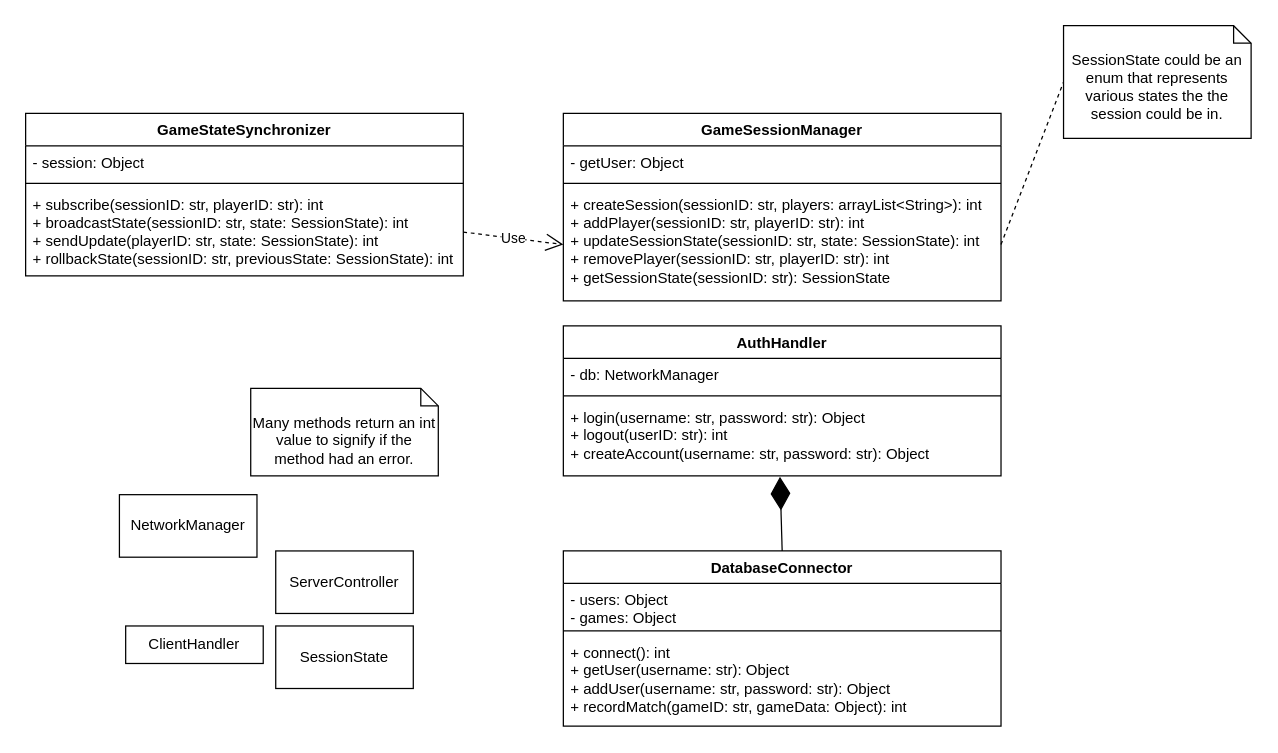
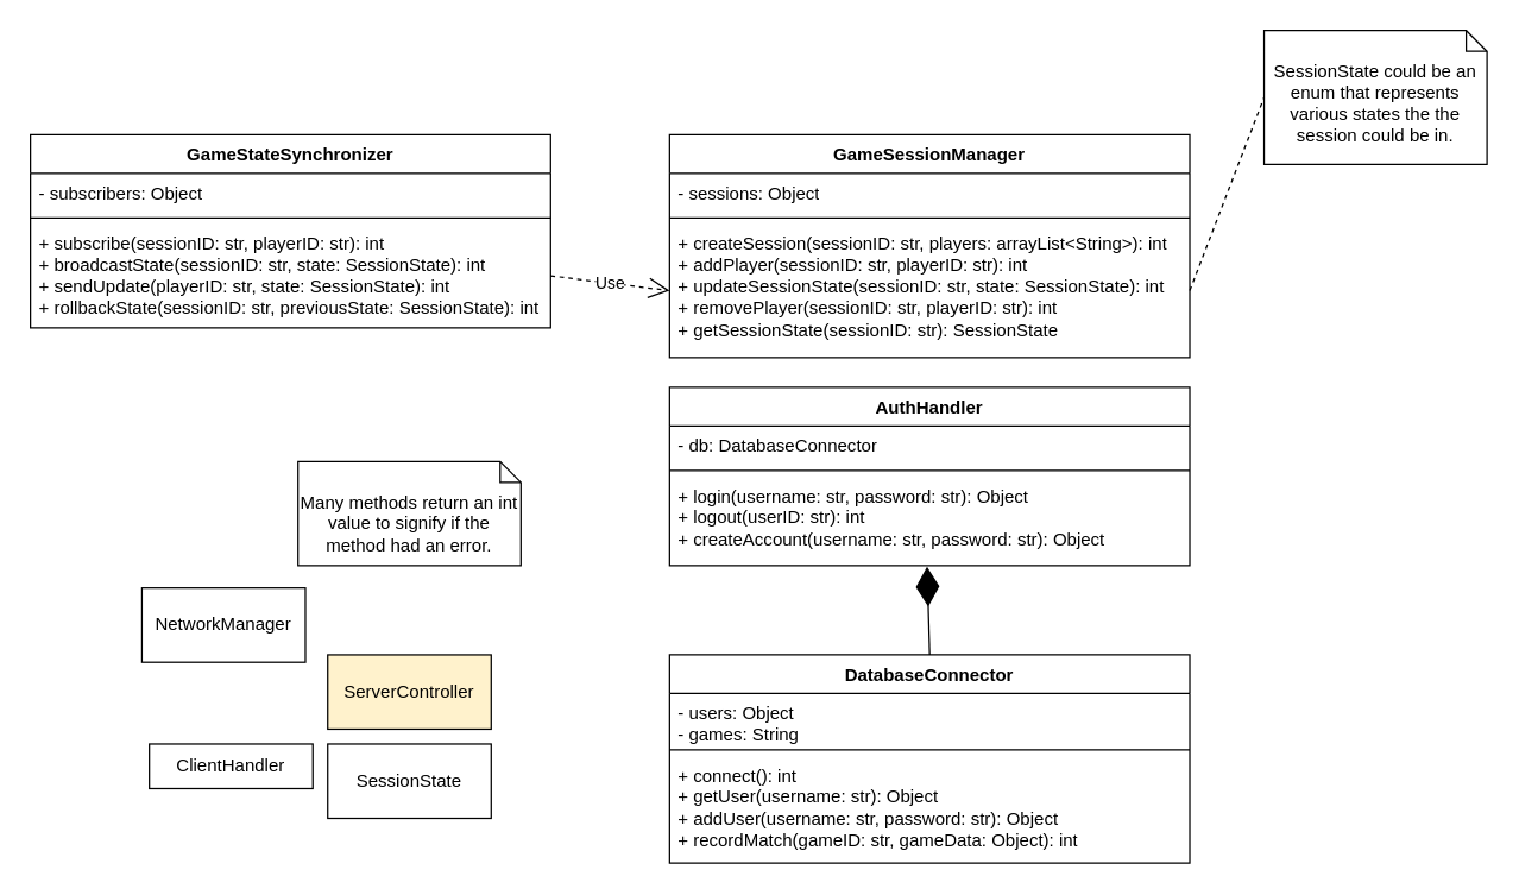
  <mxCell id="0" />
  <mxCell id="1" parent="0" />
  <mxCell id="2" value="NetworkManager" style="html=1;whiteSpace=wrap;" vertex="1" parent="1"><mxGeometry x="95" y="395" width="110" height="50" as="geometry" /></mxCell>
  <mxCell id="3" value="ClientHandler" style="html=1;whiteSpace=wrap;" vertex="1" parent="1"><mxGeometry x="100" y="500" width="110" height="30" as="geometry" /></mxCell>
- <mxCell id="4" value="ServerController" style="html=1;whiteSpace=wrap;" vertex="1" parent="1"><mxGeometry x="220" y="440" width="110" height="50" as="geometry" /></mxCell>
+ <mxCell id="4" value="ServerController" style="html=1;whiteSpace=wrap;fillColor=#fff2cc;" vertex="1" parent="1"><mxGeometry x="220" y="440" width="110" height="50" as="geometry" /></mxCell>
  <mxCell id="5" value="SessionState" style="html=1;whiteSpace=wrap;" vertex="1" parent="1"><mxGeometry x="220" y="500" width="110" height="50" as="geometry" /></mxCell>
  <mxCell id="6" value="GameSessionManager" style="swimlane;fontStyle=1;align=center;verticalAlign=top;childLayout=stackLayout;horizontal=1;startSize=26;horizontalStack=0;resizeParent=1;resizeParentMax=0;resizeLast=0;collapsible=1;marginBottom=0;whiteSpace=wrap;html=1;" vertex="1" parent="1"><mxGeometry x="450" y="90" width="350" height="150" as="geometry" /></mxCell>
- <mxCell id="7" value="- getUser: Object" style="text;strokeColor=none;fillColor=none;align=left;verticalAlign=top;spacingLeft=4;spacingRight=4;overflow=hidden;rotatable=0;points=[[0,0.5],[1,0.5]];portConstraint=eastwest;whiteSpace=wrap;html=1;" vertex="1" parent="6"><mxGeometry y="26" width="350" height="26" as="geometry" /></mxCell>
+ <mxCell id="7" value="- sessions: Object" style="text;strokeColor=none;fillColor=none;align=left;verticalAlign=top;spacingLeft=4;spacingRight=4;overflow=hidden;rotatable=0;points=[[0,0.5],[1,0.5]];portConstraint=eastwest;whiteSpace=wrap;html=1;" vertex="1" parent="6"><mxGeometry y="26" width="350" height="26" as="geometry" /></mxCell>
  <mxCell id="8" value="" style="line;strokeWidth=1;fillColor=none;align=left;verticalAlign=middle;spacingTop=-1;spacingLeft=3;spacingRight=3;rotatable=0;labelPosition=right;points=[];portConstraint=eastwest;strokeColor=inherit;" vertex="1" parent="6"><mxGeometry y="52" width="350" height="8" as="geometry" /></mxCell>
  <mxCell id="9" value="&lt;div&gt;+ createSession(sessionID: str, players: arrayList&amp;lt;String&amp;gt;): int&lt;/div&gt;&lt;div&gt;+ addPlayer(sessionID: str, playerID: str): int&lt;/div&gt;&lt;div&gt;+ updateSessionState(sessionID: str, state: SessionState): int&lt;/div&gt;&lt;div&gt;+ removePlayer(sessionID: str, playerID: str): int&lt;/div&gt;&lt;div&gt;+ getSessionState(sessionID: str): SessionState&lt;/div&gt;" style="text;strokeColor=none;fillColor=none;align=left;verticalAlign=top;spacingLeft=4;spacingRight=4;overflow=hidden;rotatable=0;points=[[0,0.5],[1,0.5]];portConstraint=eastwest;whiteSpace=wrap;html=1;" vertex="1" parent="6"><mxGeometry y="60" width="350" height="90" as="geometry" /></mxCell>
  <mxCell id="10" value="GameStateSynchronizer" style="swimlane;fontStyle=1;align=center;verticalAlign=top;childLayout=stackLayout;horizontal=1;startSize=26;horizontalStack=0;resizeParent=1;resizeParentMax=0;resizeLast=0;collapsible=1;marginBottom=0;whiteSpace=wrap;html=1;" vertex="1" parent="1"><mxGeometry x="20" y="90" width="350" height="130" as="geometry" /></mxCell>
- <mxCell id="11" value="- session: Object" style="text;strokeColor=none;fillColor=none;align=left;verticalAlign=top;spacingLeft=4;spacingRight=4;overflow=hidden;rotatable=0;points=[[0,0.5],[1,0.5]];portConstraint=eastwest;whiteSpace=wrap;html=1;" vertex="1" parent="10"><mxGeometry y="26" width="350" height="26" as="geometry" /></mxCell>
+ <mxCell id="11" value="- subscribers: Object" style="text;strokeColor=none;fillColor=none;align=left;verticalAlign=top;spacingLeft=4;spacingRight=4;overflow=hidden;rotatable=0;points=[[0,0.5],[1,0.5]];portConstraint=eastwest;whiteSpace=wrap;html=1;" vertex="1" parent="10"><mxGeometry y="26" width="350" height="26" as="geometry" /></mxCell>
  <mxCell id="12" value="" style="line;strokeWidth=1;fillColor=none;align=left;verticalAlign=middle;spacingTop=-1;spacingLeft=3;spacingRight=3;rotatable=0;labelPosition=right;points=[];portConstraint=eastwest;strokeColor=inherit;" vertex="1" parent="10"><mxGeometry y="52" width="350" height="8" as="geometry" /></mxCell>
  <mxCell id="13" value="&lt;div&gt;+ subscribe(sessionID: str, playerID: str): int&lt;/div&gt;&lt;div&gt;+ broadcastState(sessionID: str, state: SessionState): int&lt;/div&gt;&lt;div&gt;+ sendUpdate(playerID: str, state: SessionState): int&lt;/div&gt;&lt;div&gt;+ rollbackState(sessionID: str, previousState: SessionState): int&lt;/div&gt;" style="text;strokeColor=none;fillColor=none;align=left;verticalAlign=top;spacingLeft=4;spacingRight=4;overflow=hidden;rotatable=0;points=[[0,0.5],[1,0.5]];portConstraint=eastwest;whiteSpace=wrap;html=1;" vertex="1" parent="10"><mxGeometry y="60" width="350" height="70" as="geometry" /></mxCell>
  <mxCell id="14" value="AuthHandler" style="swimlane;fontStyle=1;align=center;verticalAlign=top;childLayout=stackLayout;horizontal=1;startSize=26;horizontalStack=0;resizeParent=1;resizeParentMax=0;resizeLast=0;collapsible=1;marginBottom=0;whiteSpace=wrap;html=1;" vertex="1" parent="1"><mxGeometry x="450" y="260" width="350" height="120" as="geometry" /></mxCell>
- <mxCell id="15" value="- db: NetworkManager" style="text;strokeColor=none;fillColor=none;align=left;verticalAlign=top;spacingLeft=4;spacingRight=4;overflow=hidden;rotatable=0;points=[[0,0.5],[1,0.5]];portConstraint=eastwest;whiteSpace=wrap;html=1;" vertex="1" parent="14"><mxGeometry y="26" width="350" height="26" as="geometry" /></mxCell>
+ <mxCell id="15" value="- db: DatabaseConnector" style="text;strokeColor=none;fillColor=none;align=left;verticalAlign=top;spacingLeft=4;spacingRight=4;overflow=hidden;rotatable=0;points=[[0,0.5],[1,0.5]];portConstraint=eastwest;whiteSpace=wrap;html=1;" vertex="1" parent="14"><mxGeometry y="26" width="350" height="26" as="geometry" /></mxCell>
  <mxCell id="16" value="" style="line;strokeWidth=1;fillColor=none;align=left;verticalAlign=middle;spacingTop=-1;spacingLeft=3;spacingRight=3;rotatable=0;labelPosition=right;points=[];portConstraint=eastwest;strokeColor=inherit;" vertex="1" parent="14"><mxGeometry y="52" width="350" height="8" as="geometry" /></mxCell>
  <mxCell id="17" value="&lt;div&gt;+ login(username: str, password: str): Object&lt;/div&gt;&lt;div&gt;+ logout(userID: str): int&lt;/div&gt;&lt;div&gt;+ createAccount(username: str, password: str): Object&lt;/div&gt;" style="text;strokeColor=none;fillColor=none;align=left;verticalAlign=top;spacingLeft=4;spacingRight=4;overflow=hidden;rotatable=0;points=[[0,0.5],[1,0.5]];portConstraint=eastwest;whiteSpace=wrap;html=1;" vertex="1" parent="14"><mxGeometry y="60" width="350" height="60" as="geometry" /></mxCell>
  <mxCell id="18" value="DatabaseConnector" style="swimlane;fontStyle=1;align=center;verticalAlign=top;childLayout=stackLayout;horizontal=1;startSize=26;horizontalStack=0;resizeParent=1;resizeParentMax=0;resizeLast=0;collapsible=1;marginBottom=0;whiteSpace=wrap;html=1;" vertex="1" parent="1"><mxGeometry x="450" y="440" width="350" height="140" as="geometry" /></mxCell>
- <mxCell id="19" value="&lt;div&gt;- users: Object&lt;/div&gt;&lt;div&gt;- games: Object&lt;/div&gt;" style="text;strokeColor=none;fillColor=none;align=left;verticalAlign=top;spacingLeft=4;spacingRight=4;overflow=hidden;rotatable=0;points=[[0,0.5],[1,0.5]];portConstraint=eastwest;whiteSpace=wrap;html=1;" vertex="1" parent="18"><mxGeometry y="26" width="350" height="34" as="geometry" /></mxCell>
+ <mxCell id="19" value="&lt;div&gt;- users: Object&lt;/div&gt;&lt;div&gt;- games: String&lt;/div&gt;" style="text;strokeColor=none;fillColor=none;align=left;verticalAlign=top;spacingLeft=4;spacingRight=4;overflow=hidden;rotatable=0;points=[[0,0.5],[1,0.5]];portConstraint=eastwest;whiteSpace=wrap;html=1;" vertex="1" parent="18"><mxGeometry y="26" width="350" height="34" as="geometry" /></mxCell>
  <mxCell id="20" value="" style="line;strokeWidth=1;fillColor=none;align=left;verticalAlign=middle;spacingTop=-1;spacingLeft=3;spacingRight=3;rotatable=0;labelPosition=right;points=[];portConstraint=eastwest;strokeColor=inherit;" vertex="1" parent="18"><mxGeometry y="60" width="350" height="8" as="geometry" /></mxCell>
  <mxCell id="21" value="&lt;div&gt;+ connect(): int&lt;/div&gt;&lt;div&gt;+ getUser(username: str): Object&lt;/div&gt;&lt;div&gt;+ addUser(username: str, password: str): Object&lt;/div&gt;&lt;div&gt;+ recordMatch(gameID: str, gameData: Object): int&lt;/div&gt;" style="text;strokeColor=none;fillColor=none;align=left;verticalAlign=top;spacingLeft=4;spacingRight=4;overflow=hidden;rotatable=0;points=[[0,0.5],[1,0.5]];portConstraint=eastwest;whiteSpace=wrap;html=1;" vertex="1" parent="18"><mxGeometry y="68" width="350" height="72" as="geometry" /></mxCell>
  <mxCell id="22" value="SessionState could be an enum that represents various states the the session could be in." style="shape=note2;boundedLbl=1;whiteSpace=wrap;html=1;size=14;verticalAlign=top;align=center;" vertex="1" parent="1"><mxGeometry x="850" y="20" width="150" height="90" as="geometry" /></mxCell>
  <mxCell id="23" value="" style="endArrow=none;dashed=1;html=1;rounded=0;entryX=0;entryY=0.5;entryDx=0;entryDy=0;entryPerimeter=0;exitX=1;exitY=0.5;exitDx=0;exitDy=0;" edge="1" parent="1" source="9" target="22"><mxGeometry width="50" height="50" relative="1" as="geometry"><mxPoint x="740" y="300" as="sourcePoint" /><mxPoint x="790" y="250" as="targetPoint" /></mxGeometry></mxCell>
  <mxCell id="24" value="Many methods return an int value to signify if the method had an error." style="shape=note2;boundedLbl=1;whiteSpace=wrap;html=1;size=14;verticalAlign=top;align=center;" vertex="1" parent="1"><mxGeometry x="200" y="310" width="150" height="70" as="geometry" /></mxCell>
  <mxCell id="25" value="" style="endArrow=diamondThin;endFill=1;endSize=24;html=1;rounded=0;entryX=0.495;entryY=1.011;entryDx=0;entryDy=0;entryPerimeter=0;exitX=0.5;exitY=0;exitDx=0;exitDy=0;" edge="1" parent="1" source="18" target="17"><mxGeometry width="160" relative="1" as="geometry"><mxPoint x="640" y="470" as="sourcePoint" /><mxPoint x="800" y="470" as="targetPoint" /></mxGeometry></mxCell>
  <mxCell id="26" value="Use" style="endArrow=open;endSize=12;dashed=1;html=1;rounded=0;exitX=1;exitY=0.5;exitDx=0;exitDy=0;entryX=0;entryY=0.5;entryDx=0;entryDy=0;" edge="1" parent="1" source="13" target="9"><mxGeometry width="160" relative="1" as="geometry"><mxPoint x="220" y="289.05" as="sourcePoint" /><mxPoint x="380" y="289.05" as="targetPoint" /></mxGeometry></mxCell>
